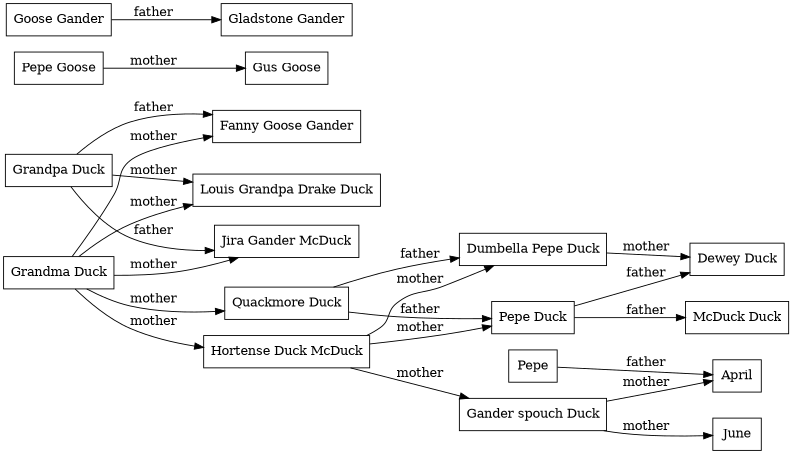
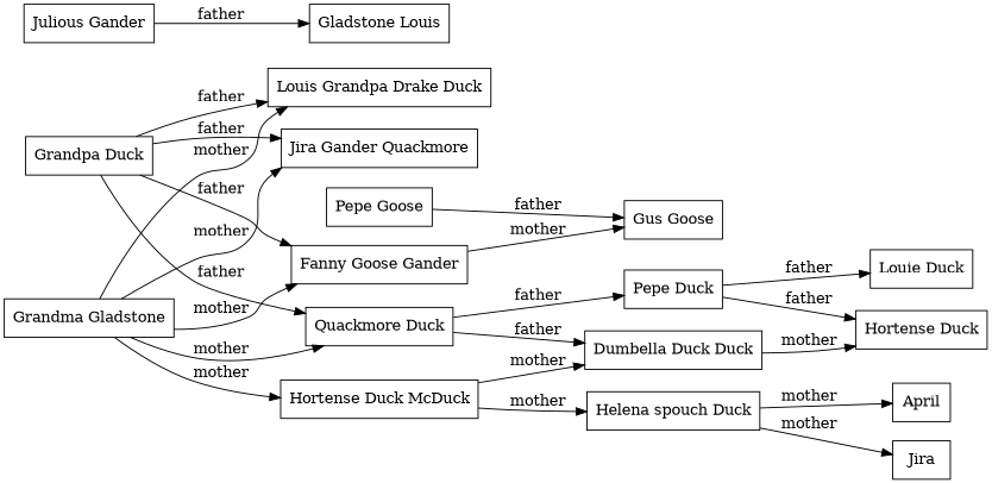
  digraph {
    rankdir=LR
    node [color=black shape=rectangle]
    n1 [label="Louis Grandpa Drake Duck"]
    "Grandpa Duck"
-   "Jira Gander McDuck"
+   "Jira Gander McDuck" [label="Jira Gander Quackmore"]
    "Quackmore Duck"
    n5 [label="Fanny Goose Gander"]
    "Hortense Duck McDuck"
-   "Dumbella Duck Duck" [label="Dumbella Pepe Duck"]
-   "Helena spouch Duck" [label="Gander spouch Duck"]
+   "Dumbella Duck Duck"
+   "Helena spouch Duck"
    n9 [label="Pepe Duck"]
    "Gus Goose"
-   "Dewey Duck"
+   "Dewey Duck" [label="Hortense Duck"]
    April
-   June
-   "Louie Duck" [label="McDuck Duck"]
+   June [label=Jira]
+   "Louie Duck"
    n15 [label="Pepe Goose"]
-   "Grandma Duck"
-   Pepe
-   "Julious Gander" [label="Goose Gander"]
-   "Gladstone Gander"
-   "Grandpa Duck" -> n1 [label=mother]
+   "Grandma Duck" [label="Grandma Gladstone"]
+   "Julious Gander"
+   "Gladstone Gander" [label="Gladstone Louis"]
+   "Grandpa Duck" -> n1 [label=father]
    "Grandpa Duck" -> "Jira Gander McDuck" [label=father]
+   "Grandpa Duck" -> "Quackmore Duck" [label=father]
    "Grandpa Duck" -> n5 [label=father]
    "Quackmore Duck" -> "Dumbella Duck Duck" [label=father]
    "Quackmore Duck" -> n9 [label=father]
+   n5 -> "Gus Goose" [label=mother]
    "Hortense Duck McDuck" -> "Dumbella Duck Duck" [label=mother]
    "Hortense Duck McDuck" -> "Helena spouch Duck" [label=mother]
-   "Hortense Duck McDuck" -> n9 [label=mother]
    "Dumbella Duck Duck" -> "Dewey Duck" [label=mother]
    "Helena spouch Duck" -> April [label=mother]
    "Helena spouch Duck" -> June [label=mother]
    n9 -> "Dewey Duck" [label=father]
    n9 -> "Louie Duck" [label=father]
-   n15 -> "Gus Goose" [label=mother]
+   n15 -> "Gus Goose" [label=father]
    "Grandma Duck" -> n1 [label=mother]
    "Grandma Duck" -> "Jira Gander McDuck" [label=mother]
    "Grandma Duck" -> "Quackmore Duck" [label=mother]
    "Grandma Duck" -> n5 [label=mother]
    "Grandma Duck" -> "Hortense Duck McDuck" [label=mother]
-   Pepe -> April [label=father]
    "Julious Gander" -> "Gladstone Gander" [label=father]
  }
